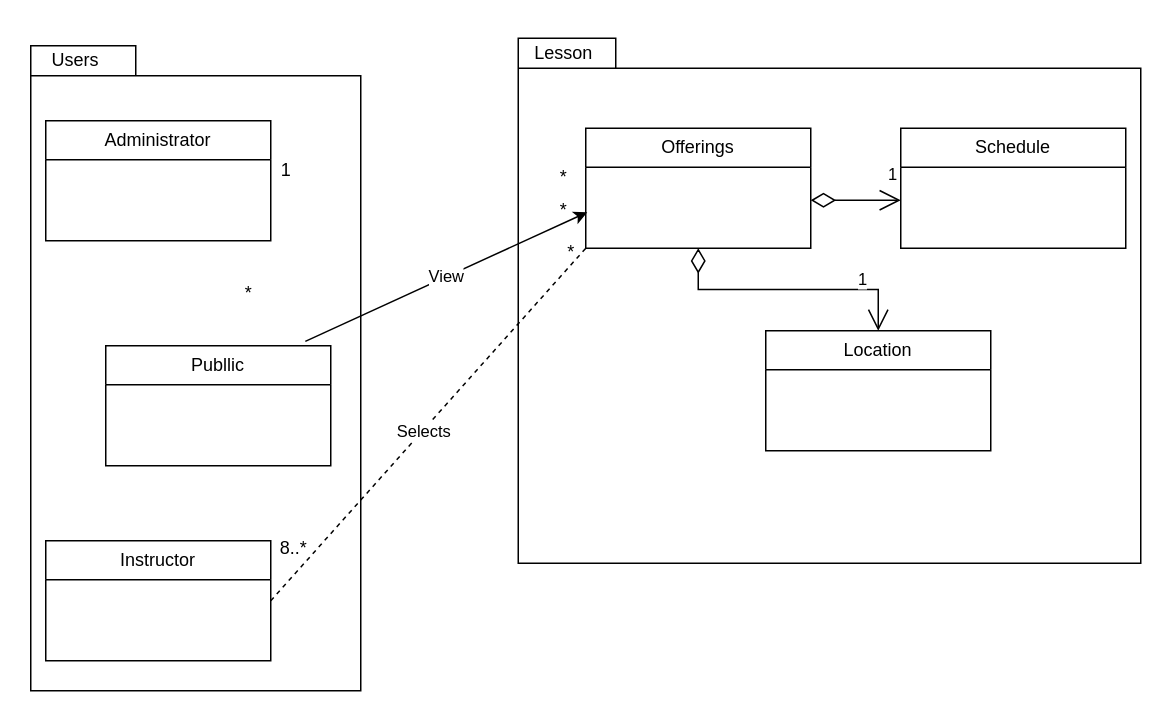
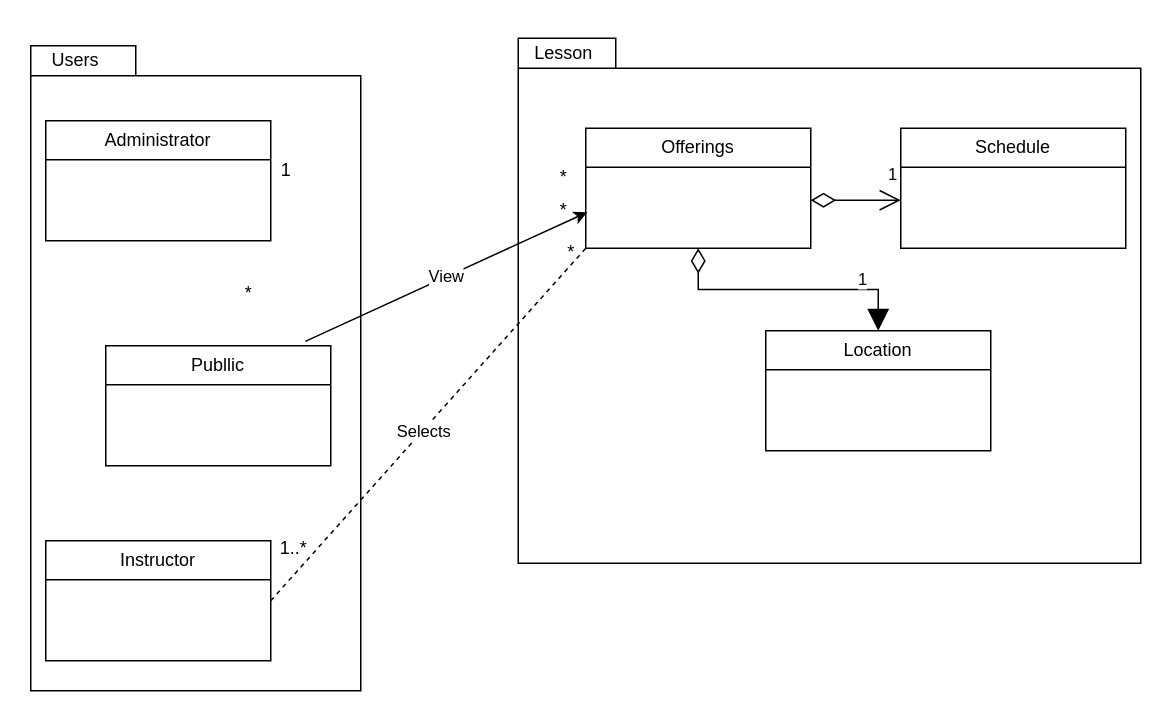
  <mxCell id="0" />
  <mxCell id="1" parent="0" />
  <mxCell id="2" value="" style="shape=folder;fontStyle=1;spacingTop=10;tabWidth=65;tabHeight=20;tabPosition=left;html=1;whiteSpace=wrap;" parent="1" vertex="1"><mxGeometry x="345" y="25" width="415" height="350" as="geometry" /></mxCell>
  <mxCell id="3" value="" style="shape=folder;fontStyle=1;spacingTop=10;tabWidth=70;tabHeight=20;tabPosition=left;html=1;whiteSpace=wrap;" parent="1" vertex="1"><mxGeometry x="20" y="30" width="220" height="430" as="geometry" /></mxCell>
  <mxCell id="4" value="Administrator" style="swimlane;fontStyle=0;childLayout=stackLayout;horizontal=1;startSize=26;fillColor=none;horizontalStack=0;resizeParent=1;resizeParentMax=0;resizeLast=0;collapsible=1;marginBottom=0;whiteSpace=wrap;html=1;" parent="1" vertex="1"><mxGeometry x="30" y="80" width="150" height="80" as="geometry" /></mxCell>
  <mxCell id="5" value="Instructor" style="swimlane;fontStyle=0;childLayout=stackLayout;horizontal=1;startSize=26;fillColor=none;horizontalStack=0;resizeParent=1;resizeParentMax=0;resizeLast=0;collapsible=1;marginBottom=0;whiteSpace=wrap;html=1;" parent="1" vertex="1"><mxGeometry x="30" y="360" width="150" height="80" as="geometry" /></mxCell>
  <mxCell id="6" value="Offerings" style="swimlane;fontStyle=0;childLayout=stackLayout;horizontal=1;startSize=26;fillColor=none;horizontalStack=0;resizeParent=1;resizeParentMax=0;resizeLast=0;collapsible=1;marginBottom=0;whiteSpace=wrap;html=1;" parent="1" vertex="1"><mxGeometry x="390" y="85" width="150" height="80" as="geometry" /></mxCell>
  <mxCell id="7" value="Schedule" style="swimlane;fontStyle=0;childLayout=stackLayout;horizontal=1;startSize=26;fillColor=none;horizontalStack=0;resizeParent=1;resizeParentMax=0;resizeLast=0;collapsible=1;marginBottom=0;whiteSpace=wrap;html=1;" parent="1" vertex="1"><mxGeometry x="600" y="85" width="150" height="80" as="geometry" /></mxCell>
  <mxCell id="8" value="Location" style="swimlane;fontStyle=0;childLayout=stackLayout;horizontal=1;startSize=26;fillColor=none;horizontalStack=0;resizeParent=1;resizeParentMax=0;resizeLast=0;collapsible=1;marginBottom=0;whiteSpace=wrap;html=1;" parent="1" vertex="1"><mxGeometry x="510" y="220" width="150" height="80" as="geometry" /></mxCell>
  <mxCell id="9" value="" style="endArrow=none;html=1;rounded=0;exitX=1;exitY=0.5;exitDx=0;exitDy=0;entryX=0;entryY=1;entryDx=0;entryDy=0;dashed=1;" parent="1" source="5" target="6" edge="1"><mxGeometry width="50" height="50" relative="1" as="geometry"><mxPoint x="370" y="265" as="sourcePoint" /><mxPoint x="330" y="165" as="targetPoint" /></mxGeometry></mxCell>
  <mxCell id="10" value="Selects" style="edgeLabel;html=1;align=center;verticalAlign=middle;resizable=0;points=[];" parent="9" vertex="1" connectable="0"><mxGeometry x="-0.033" relative="1" as="geometry"><mxPoint as="offset" /></mxGeometry></mxCell>
  <mxCell id="11" value="Publlic" style="swimlane;fontStyle=0;childLayout=stackLayout;horizontal=1;startSize=26;fillColor=none;horizontalStack=0;resizeParent=1;resizeParentMax=0;resizeLast=0;collapsible=1;marginBottom=0;whiteSpace=wrap;html=1;" parent="1" vertex="1"><mxGeometry x="70" y="230" width="150" height="80" as="geometry" /></mxCell>
  <mxCell id="12" value="1" style="text;html=1;align=center;verticalAlign=middle;resizable=0;points=[];autosize=1;strokeColor=none;fillColor=none;" parent="1" vertex="1"><mxGeometry x="175" y="98" width="30" height="30" as="geometry" /></mxCell>
  <mxCell id="13" value="*" style="text;html=1;align=center;verticalAlign=middle;resizable=0;points=[];autosize=1;strokeColor=none;fillColor=none;" parent="1" vertex="1"><mxGeometry x="360" y="103" width="30" height="30" as="geometry" /></mxCell>
  <mxCell id="14" value="*" style="text;html=1;align=center;verticalAlign=middle;resizable=0;points=[];autosize=1;strokeColor=none;fillColor=none;" parent="1" vertex="1"><mxGeometry x="360" y="125" width="30" height="30" as="geometry" /></mxCell>
- <mxCell id="15" value="8..*" style="text;html=1;align=center;verticalAlign=middle;resizable=0;points=[];autosize=1;strokeColor=none;fillColor=none;" parent="1" vertex="1"><mxGeometry x="175" y="350" width="40" height="30" as="geometry" /></mxCell>
+ <mxCell id="15" value="1..*" style="text;html=1;align=center;verticalAlign=middle;resizable=0;points=[];autosize=1;strokeColor=none;fillColor=none;" parent="1" vertex="1"><mxGeometry x="175" y="350" width="40" height="30" as="geometry" /></mxCell>
  <mxCell id="16" value="*" style="text;html=1;align=center;verticalAlign=middle;resizable=0;points=[];autosize=1;strokeColor=none;fillColor=none;" parent="1" vertex="1"><mxGeometry x="365" y="153" width="30" height="30" as="geometry" /></mxCell>
  <mxCell id="17" value="*" style="text;html=1;align=center;verticalAlign=middle;resizable=0;points=[];autosize=1;strokeColor=none;fillColor=none;" parent="1" vertex="1"><mxGeometry x="150" y="180" width="30" height="30" as="geometry" /></mxCell>
  <mxCell id="18" value="Users" style="text;html=1;align=center;verticalAlign=middle;whiteSpace=wrap;rounded=0;" parent="1" vertex="1"><mxGeometry x="20" y="25" width="60" height="30" as="geometry" /></mxCell>
  <mxCell id="19" value="" style="endArrow=classic;html=1;rounded=0;exitX=0.887;exitY=-0.037;exitDx=0;exitDy=0;exitPerimeter=0;entryX=1.033;entryY=0.533;entryDx=0;entryDy=0;entryPerimeter=0;" parent="1" source="11" target="14" edge="1"><mxGeometry width="50" height="50" relative="1" as="geometry"><mxPoint x="370" y="355" as="sourcePoint" /><mxPoint x="420" y="305" as="targetPoint" /></mxGeometry></mxCell>
  <mxCell id="20" value="View" style="edgeLabel;html=1;align=center;verticalAlign=middle;resizable=0;points=[];" parent="19" vertex="1" connectable="0"><mxGeometry x="-0.008" y="1" relative="1" as="geometry"><mxPoint as="offset" /></mxGeometry></mxCell>
  <mxCell id="21" value="Lesson" style="text;html=1;align=center;verticalAlign=middle;resizable=0;points=[];autosize=1;strokeColor=none;fillColor=none;" parent="1" vertex="1"><mxGeometry x="340" y="20" width="70" height="30" as="geometry" /></mxCell>
  <mxCell id="22" value="1" style="endArrow=open;html=1;endSize=12;startArrow=diamondThin;startSize=14;startFill=0;edgeStyle=orthogonalEdgeStyle;align=left;verticalAlign=bottom;rounded=0;" edge="1" parent="1"><mxGeometry x="0.667" y="8" relative="1" as="geometry"><mxPoint x="540" y="133" as="sourcePoint" /><mxPoint x="600" y="133" as="targetPoint" /><mxPoint as="offset" /></mxGeometry></mxCell>
- <mxCell id="23" value="1" style="endArrow=open;html=1;endSize=12;startArrow=diamondThin;startSize=14;startFill=0;edgeStyle=orthogonalEdgeStyle;align=left;verticalAlign=bottom;rounded=0;exitX=0.5;exitY=1;exitDx=0;exitDy=0;entryX=0.5;entryY=0;entryDx=0;entryDy=0;" edge="1" parent="1" source="6" target="8"><mxGeometry x="0.714" y="-15" relative="1" as="geometry"><mxPoint x="390" y="195" as="sourcePoint" /><mxPoint x="550" y="195" as="targetPoint" /><mxPoint as="offset" /></mxGeometry></mxCell>
+ <mxCell id="23" value="1" style="endArrow=block;html=1;endSize=12;startArrow=diamondThin;startSize=14;startFill=0;edgeStyle=orthogonalEdgeStyle;align=left;verticalAlign=bottom;rounded=0;exitX=0.5;exitY=1;exitDx=0;exitDy=0;entryX=0.5;entryY=0;entryDx=0;entryDy=0;" edge="1" parent="1" source="6" target="8"><mxGeometry x="0.714" y="-15" relative="1" as="geometry"><mxPoint x="390" y="195" as="sourcePoint" /><mxPoint x="550" y="195" as="targetPoint" /><mxPoint as="offset" /></mxGeometry></mxCell>
